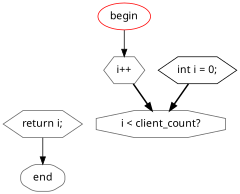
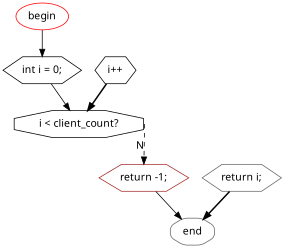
  digraph {
    fontname="Noto Sans"
    splines=polyline
    node [color=gray40 fontname="Noto Sans" shape=hexagon]
    edge [fontname="Noto Sans" style=solid]
    n1 [label=end shape=octagon style=rounded]
    n2 [color=red label=begin shape=ellipse style=rounded]
    n3 [color=black label="int i = 0;"]
-   n4 [label="i < client_count?" shape=octagon]
-   n6 [label="i++"]
+   n4 [color=black label="i < client_count?" shape=octagon]
+   n5 [color=brown label="return -1;"]
+   n6 [color=black label="i++"]
    n7 [label="return i;"]
    subgraph sub_1 {
      rank=sink
      n1
    }
-   n2 -> n6
-   n3 -> n4 [style=bold]
+   n2 -> n3
+   n3 -> n4
+   n4 -> n5 [headport=n style=dashed tailport=e xlabel=N]
+   n5 -> n1
    n6 -> n4 [style=bold]
-   n7 -> n1
+   n7 -> n1 [style=bold]
  }
